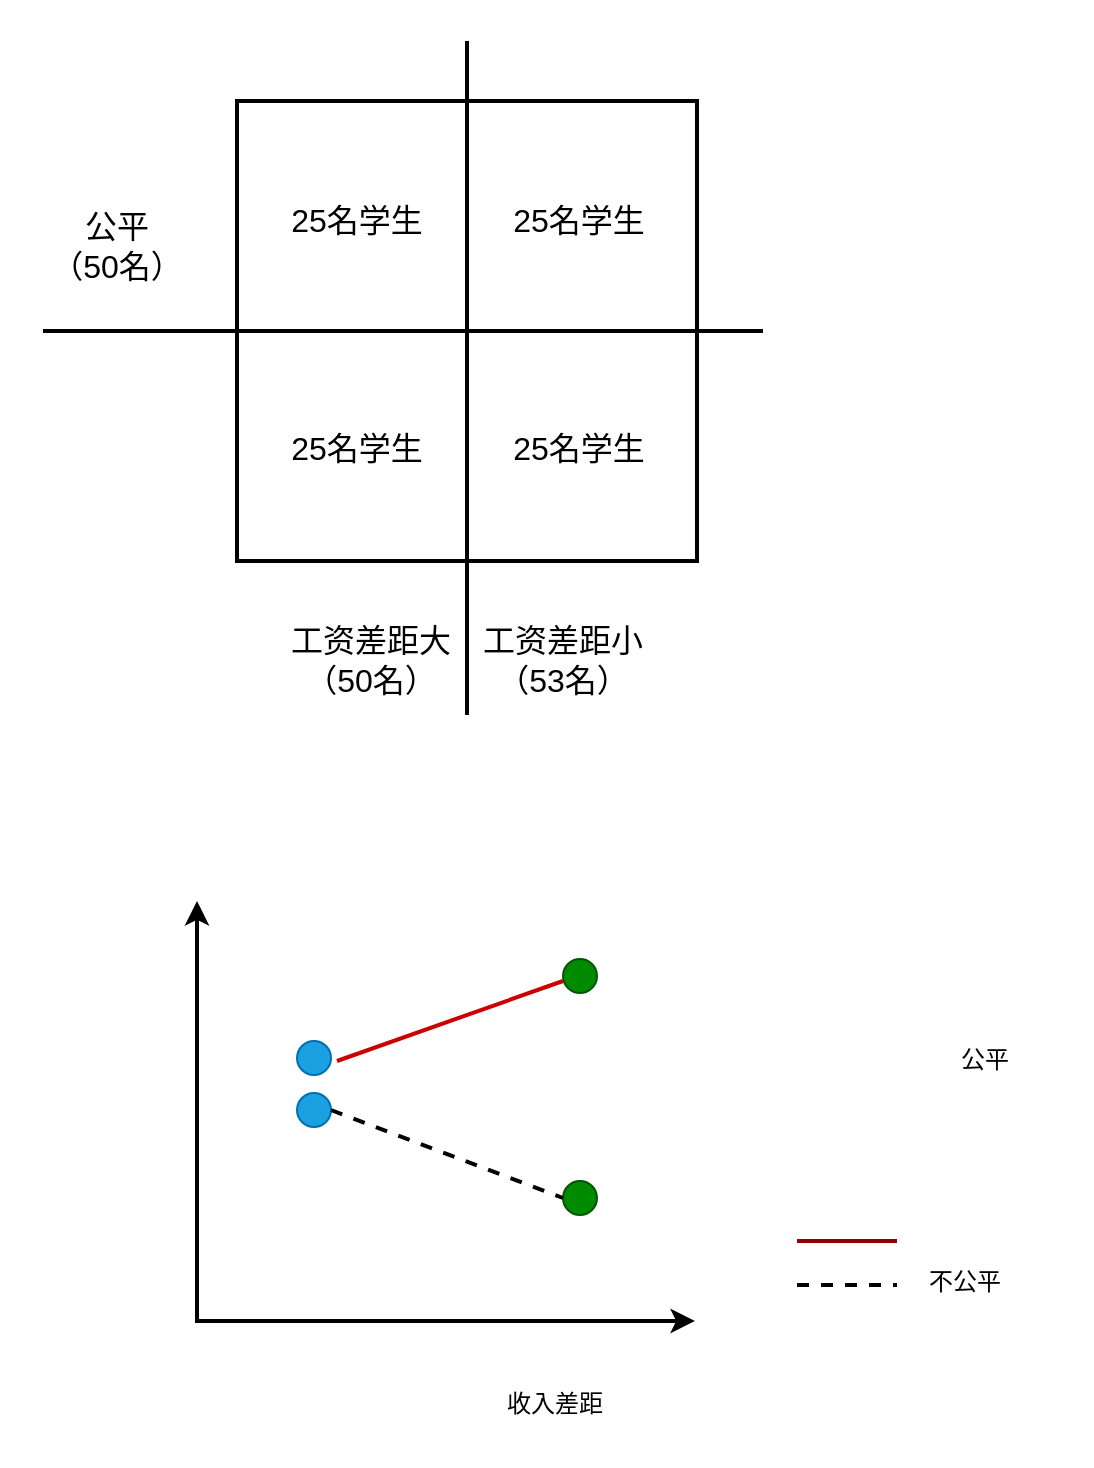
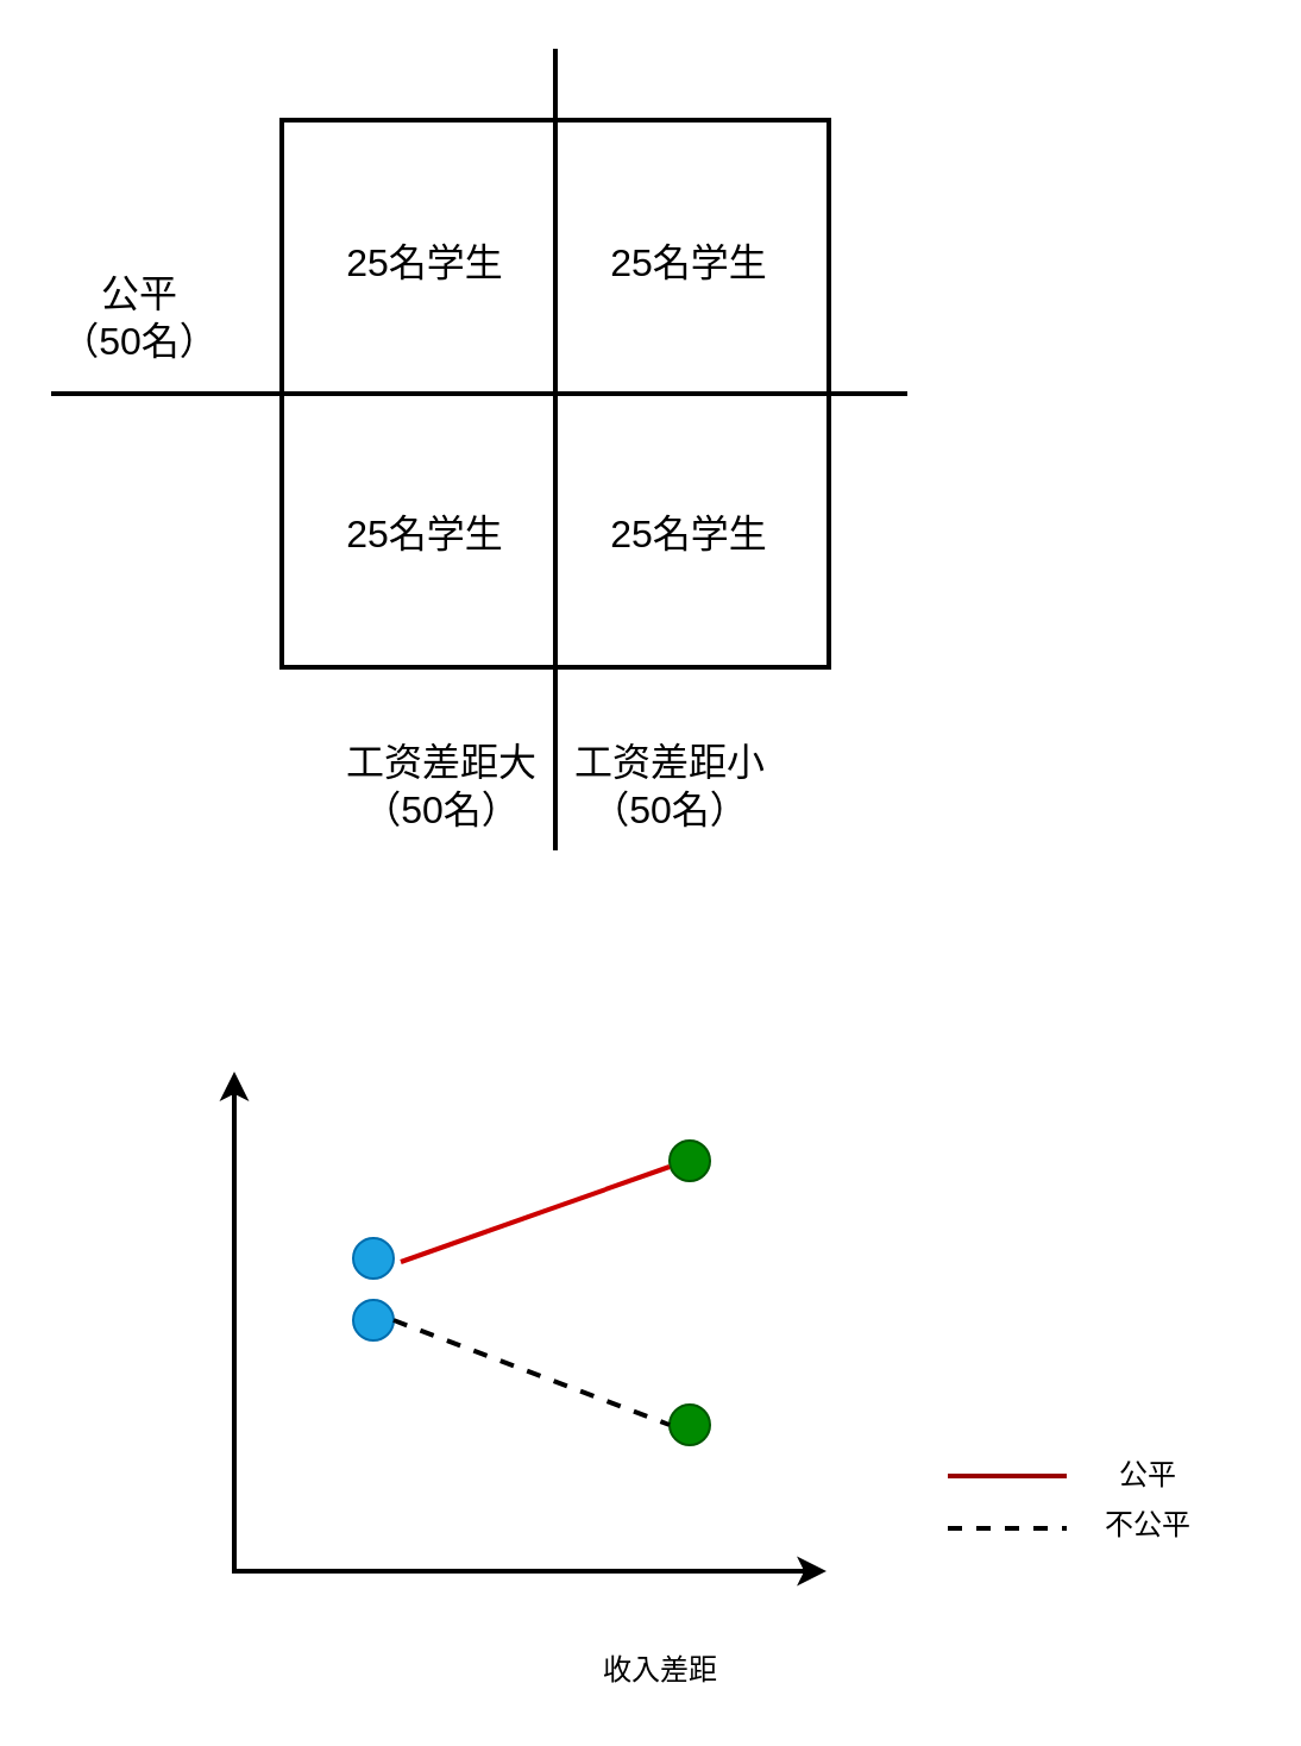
  <mxCell id="0" />
  <mxCell id="1" parent="0" />
  <mxCell id="2" value="" style="whiteSpace=wrap;html=1;aspect=fixed;strokeWidth=2;" vertex="1" parent="1"><mxGeometry x="118" y="50" width="230" height="230" as="geometry" /></mxCell>
  <mxCell id="3" value="" style="line;strokeWidth=2;html=1;perimeter=backbonePerimeter;points=[];outlineConnect=0;" vertex="1" parent="1"><mxGeometry x="21" y="160" width="360" height="10" as="geometry" /></mxCell>
  <mxCell id="4" value="" style="line;strokeWidth=2;direction=south;html=1;perimeter=backbonePerimeter;points=[];outlineConnect=0;" vertex="1" parent="1"><mxGeometry x="228" y="20" width="10" height="337" as="geometry" /></mxCell>
  <mxCell id="5" value="&lt;font style=&quot;font-size: 16px&quot;&gt;25名学生&lt;/font&gt;" style="text;html=1;align=center;verticalAlign=middle;resizable=0;points=[];autosize=1;strokeColor=none;fillColor=none;" vertex="1" parent="1"><mxGeometry x="138" y="100" width="80" height="20" as="geometry" /></mxCell>
  <mxCell id="6" value="&lt;font style=&quot;font-size: 16px&quot;&gt;25名学生&lt;/font&gt;" style="text;html=1;align=center;verticalAlign=middle;resizable=0;points=[];autosize=1;strokeColor=none;fillColor=none;" vertex="1" parent="1"><mxGeometry x="249" y="100" width="80" height="20" as="geometry" /></mxCell>
  <mxCell id="7" value="&lt;font style=&quot;font-size: 16px&quot;&gt;25名学生&lt;/font&gt;" style="text;html=1;align=center;verticalAlign=middle;resizable=0;points=[];autosize=1;strokeColor=none;fillColor=none;" vertex="1" parent="1"><mxGeometry x="249" y="214" width="80" height="20" as="geometry" /></mxCell>
  <mxCell id="8" value="&lt;font style=&quot;font-size: 16px&quot;&gt;25名学生&lt;/font&gt;" style="text;html=1;align=center;verticalAlign=middle;resizable=0;points=[];autosize=1;strokeColor=none;fillColor=none;" vertex="1" parent="1"><mxGeometry x="138" y="214" width="80" height="20" as="geometry" /></mxCell>
- <mxCell id="9" value="&lt;font style=&quot;font-size: 16px&quot;&gt;公平&lt;br&gt;（50名）&lt;br&gt;&lt;/font&gt;" style="text;html=1;align=center;verticalAlign=middle;resizable=0;points=[];autosize=1;strokeColor=none;fillColor=none;" vertex="1" parent="1"><mxGeometry x="20" y="106" width="76" height="34" as="geometry" /></mxCell>
+ <mxCell id="9" value="&lt;font style=&quot;font-size: 16px&quot;&gt;公平&lt;br&gt;（50名）&lt;br&gt;&lt;/font&gt;" style="text;html=1;align=center;verticalAlign=middle;resizable=0;points=[];autosize=1;strokeColor=none;fillColor=none;" vertex="1" parent="1"><mxGeometry x="20" y="116" width="76" height="34" as="geometry" /></mxCell>
  <mxCell id="10" value="&lt;font style=&quot;font-size: 16px&quot;&gt;工资差距大&lt;br&gt;（50名）&lt;br&gt;&lt;/font&gt;" style="text;html=1;align=center;verticalAlign=middle;resizable=0;points=[];autosize=1;strokeColor=none;fillColor=none;" vertex="1" parent="1"><mxGeometry x="135" y="310" width="100" height="40" as="geometry" /></mxCell>
- <mxCell id="11" value="&lt;font style=&quot;font-size: 16px&quot;&gt;工资差距小&lt;br&gt;（53名）&lt;br&gt;&lt;/font&gt;" style="text;html=1;align=center;verticalAlign=middle;resizable=0;points=[];autosize=1;strokeColor=none;fillColor=none;" vertex="1" parent="1"><mxGeometry x="231" y="310" width="100" height="40" as="geometry" /></mxCell>
+ <mxCell id="11" value="&lt;font style=&quot;font-size: 16px&quot;&gt;工资差距小&lt;br&gt;（50名）&lt;br&gt;&lt;/font&gt;" style="text;html=1;align=center;verticalAlign=middle;resizable=0;points=[];autosize=1;strokeColor=none;fillColor=none;" vertex="1" parent="1"><mxGeometry x="231" y="310" width="100" height="40" as="geometry" /></mxCell>
  <mxCell id="12" value="" style="group" vertex="1" connectable="0" parent="1"><mxGeometry x="97" y="450" width="428" height="210" as="geometry" /></mxCell>
  <mxCell id="13" value="" style="endArrow=classic;startArrow=none;html=1;rounded=0;strokeColor=#000000;strokeWidth=2;edgeStyle=orthogonalEdgeStyle;startFill=0;" edge="1" parent="12"><mxGeometry width="50" height="50" relative="1" as="geometry"><mxPoint y="210" as="sourcePoint" /><mxPoint x="250" y="210" as="targetPoint" /></mxGeometry></mxCell>
  <mxCell id="14" value="" style="endArrow=classic;startArrow=none;html=1;rounded=0;strokeColor=#000000;strokeWidth=2;edgeStyle=orthogonalEdgeStyle;startFill=0;" edge="1" parent="12"><mxGeometry width="50" height="50" relative="1" as="geometry"><mxPoint x="1" y="210" as="sourcePoint" /><mxPoint x="1" as="targetPoint" /></mxGeometry></mxCell>
  <mxCell id="15" value="" style="ellipse;whiteSpace=wrap;html=1;aspect=fixed;shadow=0;dashed=0;strokeWidth=1;verticalAlign=top;fillColor=#1ba1e2;strokeColor=#006EAF;fontColor=#ffffff;" vertex="1" parent="12"><mxGeometry x="51" y="70" width="17" height="17" as="geometry" /></mxCell>
  <mxCell id="16" value="" style="ellipse;whiteSpace=wrap;html=1;aspect=fixed;shadow=0;dashed=0;strokeWidth=1;verticalAlign=top;fillColor=#1ba1e2;strokeColor=#006EAF;fontColor=#ffffff;" vertex="1" parent="12"><mxGeometry x="51" y="96" width="17" height="17" as="geometry" /></mxCell>
  <mxCell id="17" value="" style="endArrow=none;startArrow=none;html=1;rounded=0;strokeColor=#990000;strokeWidth=2;startFill=0;endFill=0;" edge="1" parent="12"><mxGeometry width="50" height="50" relative="1" as="geometry"><mxPoint x="301" y="170" as="sourcePoint" /><mxPoint x="351" y="170" as="targetPoint" /></mxGeometry></mxCell>
- <mxCell id="18" value="公平" style="text;html=1;align=center;verticalAlign=middle;resizable=0;points=[];autosize=1;strokeColor=none;fillColor=none;" vertex="1" parent="12"><mxGeometry x="375" y="70" width="40" height="20" as="geometry" /></mxCell>
+ <mxCell id="18" value="公平" style="text;html=1;align=center;verticalAlign=middle;resizable=0;points=[];autosize=1;strokeColor=none;fillColor=none;" vertex="1" parent="12"><mxGeometry x="365" y="160" width="40" height="20" as="geometry" /></mxCell>
  <mxCell id="19" value="" style="ellipse;whiteSpace=wrap;html=1;aspect=fixed;shadow=0;dashed=0;strokeWidth=1;verticalAlign=top;fillColor=#008a00;strokeColor=#005700;fontColor=#ffffff;" vertex="1" parent="12"><mxGeometry x="184" y="29" width="17" height="17" as="geometry" /></mxCell>
  <mxCell id="20" value="" style="ellipse;whiteSpace=wrap;html=1;aspect=fixed;shadow=0;dashed=0;strokeWidth=1;verticalAlign=top;fillColor=#008a00;strokeColor=#005700;fontColor=#ffffff;" vertex="1" parent="12"><mxGeometry x="184" y="140" width="17" height="17" as="geometry" /></mxCell>
  <mxCell id="21" value="" style="endArrow=none;startArrow=none;html=1;rounded=0;strokeColor=#000000;strokeWidth=2;startFill=0;endFill=0;dashed=1;exitX=1;exitY=0.5;exitDx=0;exitDy=0;entryX=0;entryY=0.5;entryDx=0;entryDy=0;" edge="1" parent="12" source="16" target="20"><mxGeometry width="50" height="50" relative="1" as="geometry"><mxPoint x="311" y="202" as="sourcePoint" /><mxPoint x="361" y="202" as="targetPoint" /></mxGeometry></mxCell>
  <mxCell id="22" value="收入差距" style="text;html=1;align=center;verticalAlign=middle;resizable=0;points=[];autosize=1;strokeColor=none;fillColor=none;" vertex="1" parent="1"><mxGeometry x="247" y="692" width="60" height="20" as="geometry" /></mxCell>
  <mxCell id="23" value="" style="endArrow=none;startArrow=none;html=1;rounded=0;strokeColor=#CC0000;strokeWidth=2;startFill=0;endFill=0;" edge="1" parent="1"><mxGeometry width="50" height="50" relative="1" as="geometry"><mxPoint x="168" y="530" as="sourcePoint" /><mxPoint x="281" y="490" as="targetPoint" /></mxGeometry></mxCell>
  <mxCell id="24" value="" style="endArrow=none;startArrow=none;html=1;rounded=0;strokeColor=#000000;strokeWidth=2;startFill=0;endFill=0;dashed=1;" edge="1" parent="1"><mxGeometry width="50" height="50" relative="1" as="geometry"><mxPoint x="398" y="642" as="sourcePoint" /><mxPoint x="448" y="642" as="targetPoint" /></mxGeometry></mxCell>
  <mxCell id="25" value="不公平" style="text;html=1;align=center;verticalAlign=middle;resizable=0;points=[];autosize=1;strokeColor=none;fillColor=none;" vertex="1" parent="1"><mxGeometry x="457" y="631" width="50" height="20" as="geometry" /></mxCell>
